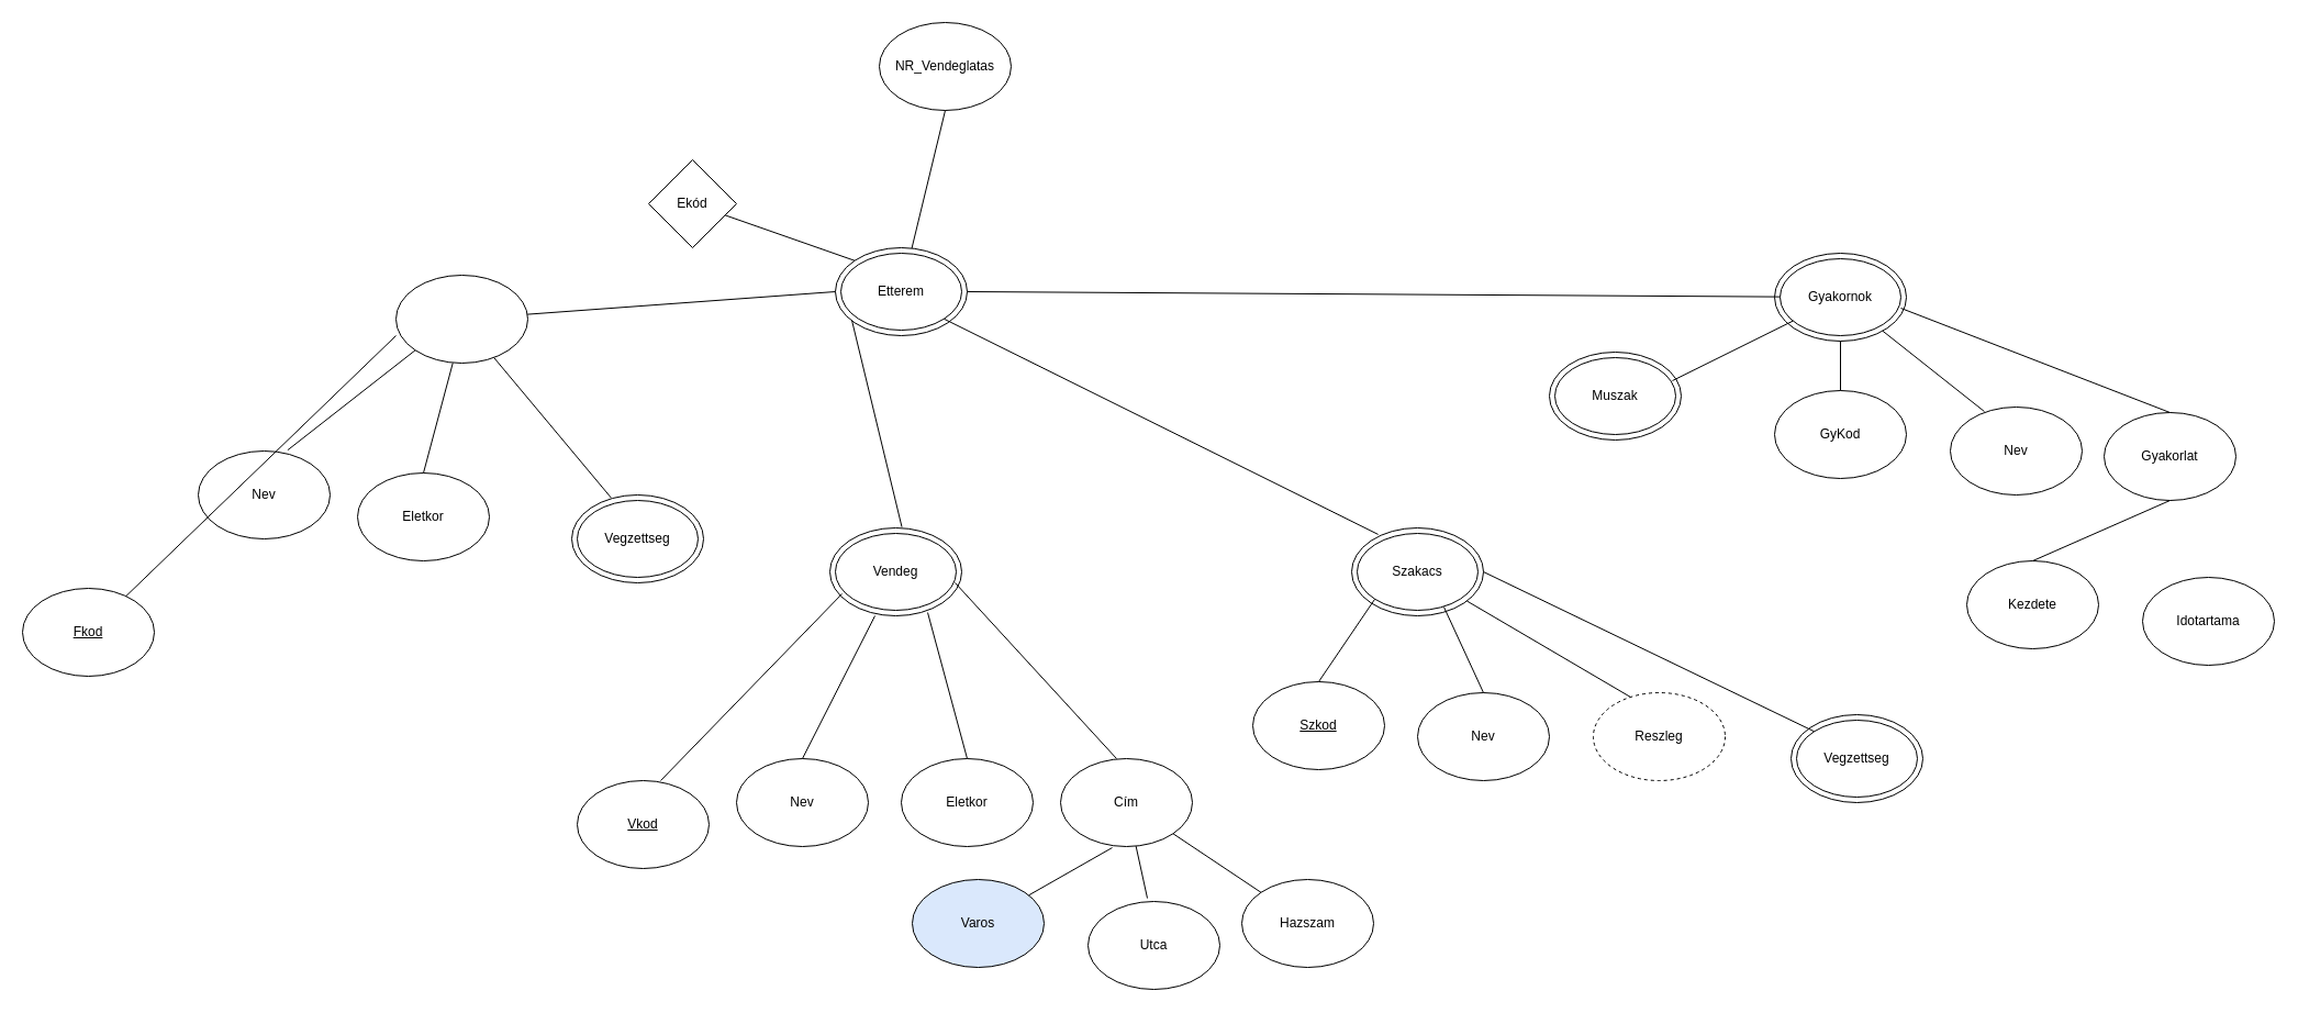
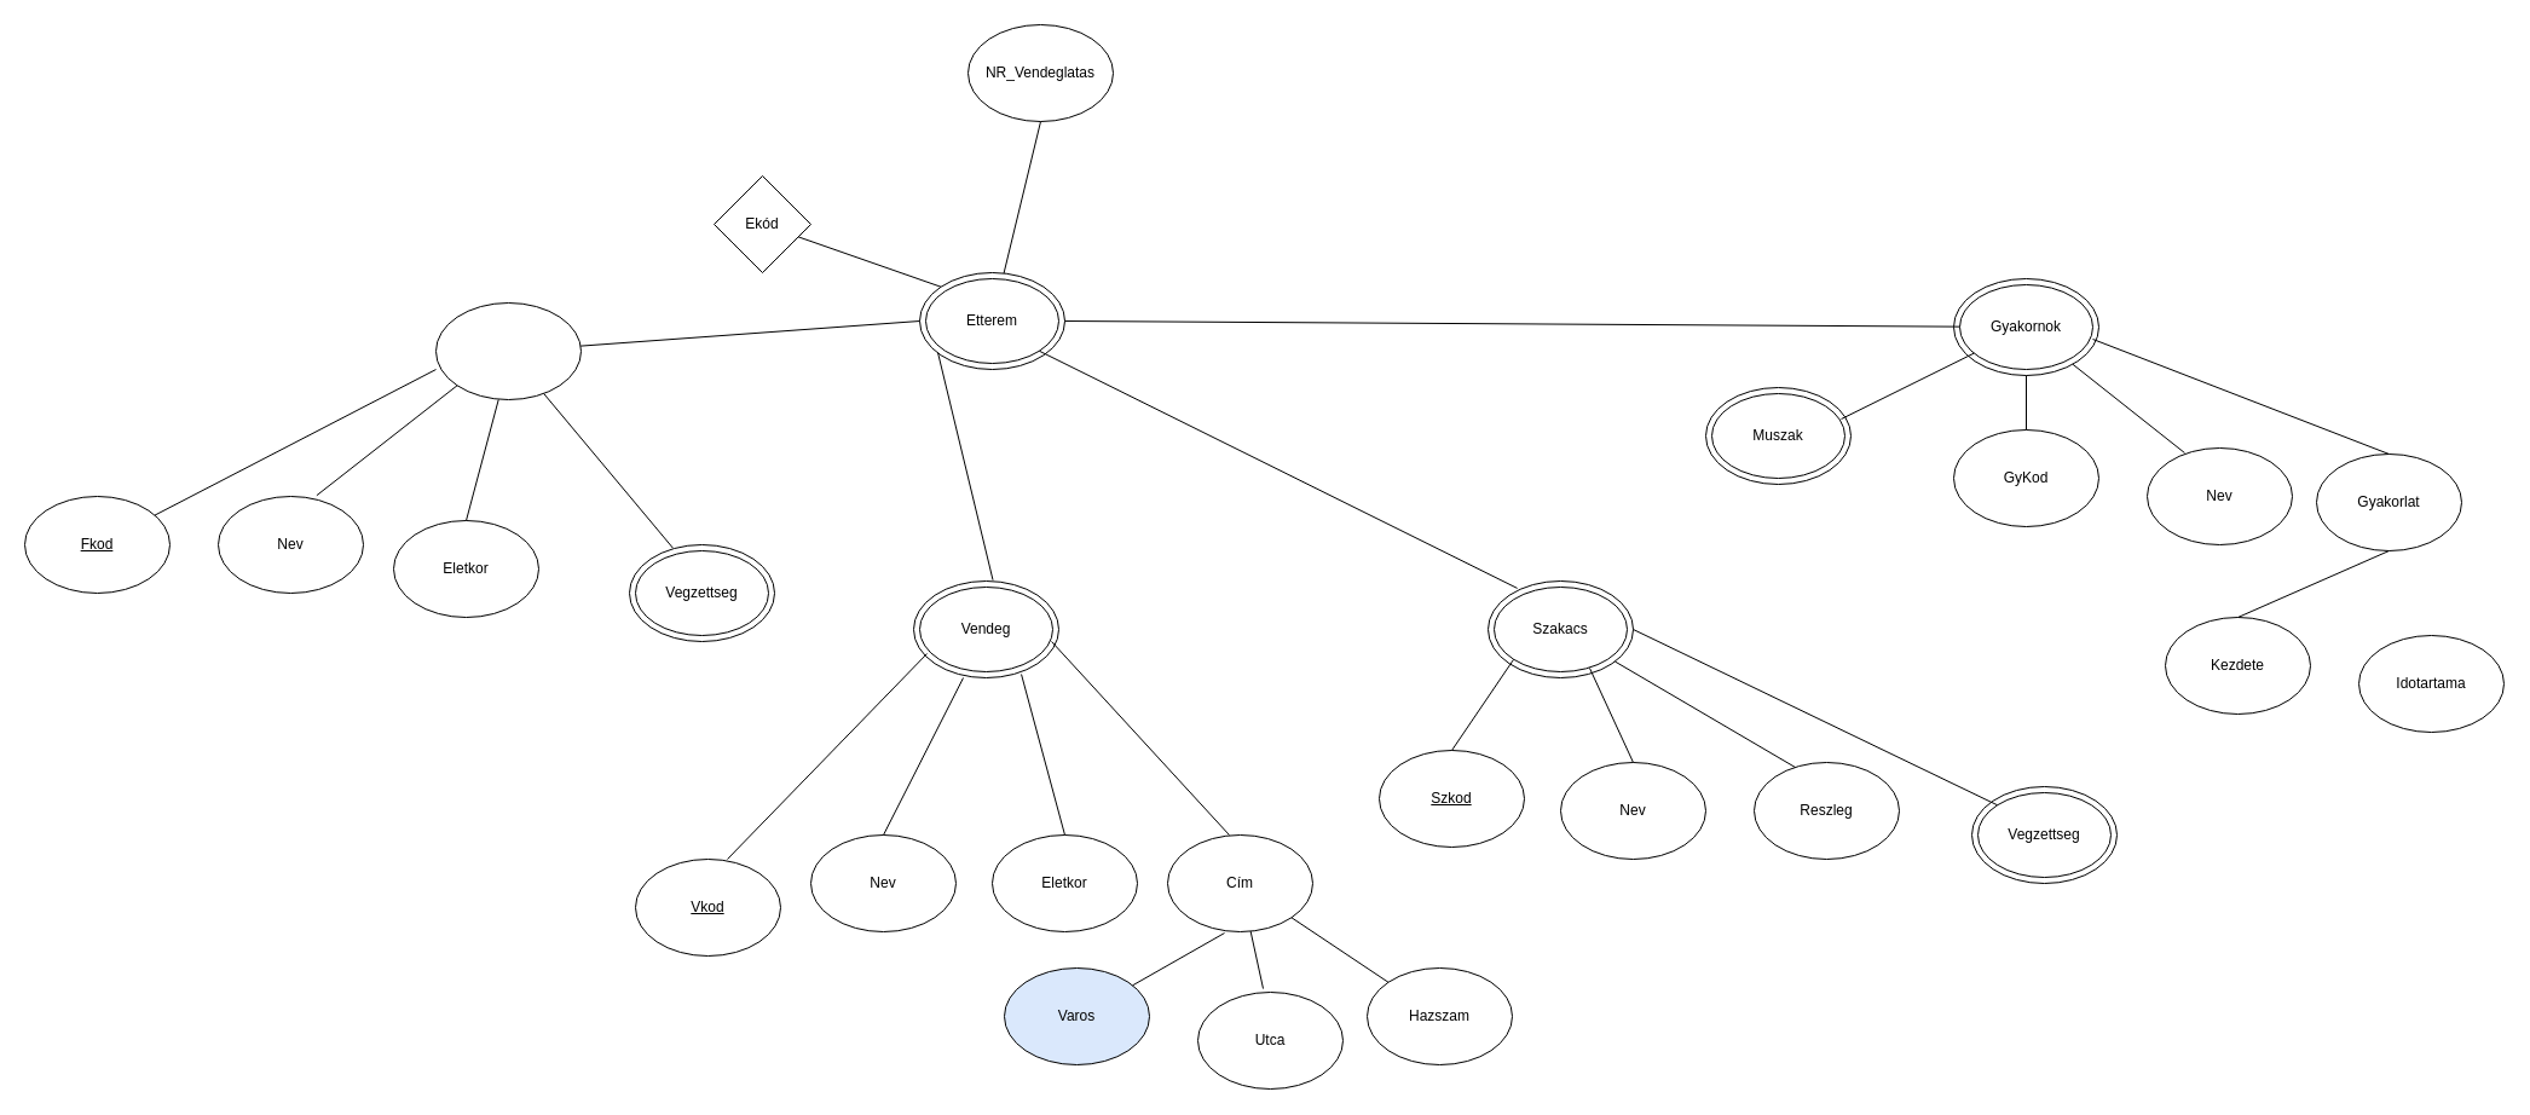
  <mxCell id="0" />
  <mxCell id="1" parent="0" />
  <mxCell id="2" value="" style="ellipse;whiteSpace=wrap;html=1;" vertex="1" parent="1"><mxGeometry x="760" y="225" width="120" height="80" as="geometry" /></mxCell>
  <mxCell id="3" value="Etterem" style="ellipse;whiteSpace=wrap;html=1;" vertex="1" parent="1"><mxGeometry x="765" y="230" width="110" height="70" as="geometry" /></mxCell>
  <mxCell id="4" value="" style="ellipse;whiteSpace=wrap;html=1;" vertex="1" parent="1"><mxGeometry x="755" y="480" width="120" height="80" as="geometry" /></mxCell>
  <mxCell id="5" value="Vendeg" style="ellipse;whiteSpace=wrap;html=1;" vertex="1" parent="1"><mxGeometry x="760" y="485" width="110" height="70" as="geometry" /></mxCell>
  <mxCell id="6" value="" style="ellipse;whiteSpace=wrap;html=1;" vertex="1" parent="1"><mxGeometry x="1230" y="480" width="120" height="80" as="geometry" /></mxCell>
  <mxCell id="7" value="&lt;span style=&quot;white-space: pre;&quot;&gt;Szakacs&lt;br&gt;&lt;/span&gt;" style="ellipse;whiteSpace=wrap;html=1;" vertex="1" parent="1"><mxGeometry x="1235" y="485" width="110" height="70" as="geometry" /></mxCell>
  <mxCell id="8" value="" style="ellipse;whiteSpace=wrap;html=1;" vertex="1" parent="1"><mxGeometry x="360" y="250" width="120" height="80" as="geometry" /></mxCell>
  <mxCell id="9" value="" style="ellipse;whiteSpace=wrap;html=1;" vertex="1" parent="1"><mxGeometry x="1615" y="230" width="120" height="80" as="geometry" /></mxCell>
  <mxCell id="10" value="Gyakornok" style="ellipse;whiteSpace=wrap;html=1;" vertex="1" parent="1"><mxGeometry x="1620" y="235" width="110" height="70" as="geometry" /></mxCell>
  <mxCell id="11" value="NR_Vendeglatas" style="ellipse;whiteSpace=wrap;html=1;" vertex="1" parent="1"><mxGeometry x="800" y="20" width="120" height="80" as="geometry" /></mxCell>
  <mxCell id="12" value="Nev" style="ellipse;whiteSpace=wrap;html=1;" vertex="1" parent="1"><mxGeometry x="180" y="410" width="120" height="80" as="geometry" /></mxCell>
  <mxCell id="13" value="Eletkor" style="ellipse;whiteSpace=wrap;html=1;" vertex="1" parent="1"><mxGeometry x="325" y="430" width="120" height="80" as="geometry" /></mxCell>
- <mxCell id="14" value="&lt;u&gt;Fkod&lt;/u&gt;" style="ellipse;whiteSpace=wrap;html=1;" vertex="1" parent="1"><mxGeometry x="20" y="535" width="120" height="80" as="geometry" /></mxCell>
+ <mxCell id="14" value="&lt;u&gt;Fkod&lt;/u&gt;" style="ellipse;whiteSpace=wrap;html=1;" vertex="1" parent="1"><mxGeometry x="20" y="410" width="120" height="80" as="geometry" /></mxCell>
  <mxCell id="15" value="" style="ellipse;whiteSpace=wrap;html=1;" vertex="1" parent="1"><mxGeometry x="520" y="450" width="120" height="80" as="geometry" /></mxCell>
  <mxCell id="16" value="Vegzettseg" style="ellipse;whiteSpace=wrap;html=1;" vertex="1" parent="1"><mxGeometry x="525" y="455" width="110" height="70" as="geometry" /></mxCell>
  <mxCell id="17" value="" style="endArrow=none;html=1;rounded=0;entryX=0.431;entryY=0.999;entryDx=0;entryDy=0;entryPerimeter=0;exitX=0.5;exitY=0;exitDx=0;exitDy=0;" edge="1" parent="1" source="13" target="8"><mxGeometry width="50" height="50" relative="1" as="geometry"><mxPoint x="520" y="410" as="sourcePoint" /><mxPoint x="570" y="360" as="targetPoint" /></mxGeometry></mxCell>
  <mxCell id="18" value="" style="endArrow=none;html=1;rounded=0;entryX=0;entryY=1;entryDx=0;entryDy=0;exitX=0.678;exitY=-0.01;exitDx=0;exitDy=0;exitPerimeter=0;" edge="1" parent="1" source="12" target="8"><mxGeometry width="50" height="50" relative="1" as="geometry"><mxPoint x="290" y="370" as="sourcePoint" /><mxPoint x="340" y="320" as="targetPoint" /></mxGeometry></mxCell>
  <mxCell id="19" value="" style="endArrow=none;html=1;rounded=0;entryX=0;entryY=0.688;entryDx=0;entryDy=0;entryPerimeter=0;" edge="1" parent="1" source="14" target="8"><mxGeometry width="50" height="50" relative="1" as="geometry"><mxPoint x="210" y="360" as="sourcePoint" /><mxPoint x="260" y="310" as="targetPoint" /></mxGeometry></mxCell>
  <mxCell id="20" value="" style="endArrow=none;html=1;rounded=0;exitX=0.299;exitY=0.033;exitDx=0;exitDy=0;exitPerimeter=0;" edge="1" parent="1" source="15" target="8"><mxGeometry width="50" height="50" relative="1" as="geometry"><mxPoint x="490" y="410" as="sourcePoint" /><mxPoint x="540" y="360" as="targetPoint" /></mxGeometry></mxCell>
  <mxCell id="21" value="" style="endArrow=none;html=1;rounded=0;entryX=0;entryY=0.5;entryDx=0;entryDy=0;" edge="1" parent="1" source="8" target="2"><mxGeometry width="50" height="50" relative="1" as="geometry"><mxPoint x="740" y="380" as="sourcePoint" /><mxPoint x="790" y="330" as="targetPoint" /></mxGeometry></mxCell>
  <mxCell id="22" value="" style="endArrow=none;html=1;rounded=0;entryX=0.5;entryY=1;entryDx=0;entryDy=0;" edge="1" parent="1" source="2" target="11"><mxGeometry width="50" height="50" relative="1" as="geometry"><mxPoint x="960" y="210" as="sourcePoint" /><mxPoint x="1010" y="160" as="targetPoint" /></mxGeometry></mxCell>
  <mxCell id="23" value="" style="endArrow=none;html=1;rounded=0;entryX=0.091;entryY=0.871;entryDx=0;entryDy=0;entryPerimeter=0;exitX=0.546;exitY=-0.01;exitDx=0;exitDy=0;exitPerimeter=0;" edge="1" parent="1" source="4" target="3"><mxGeometry width="50" height="50" relative="1" as="geometry"><mxPoint x="1050" y="220" as="sourcePoint" /><mxPoint x="1100" y="170" as="targetPoint" /></mxGeometry></mxCell>
  <mxCell id="24" value="" style="endArrow=none;html=1;rounded=0;exitX=0.201;exitY=0.074;exitDx=0;exitDy=0;exitPerimeter=0;entryX=1;entryY=1;entryDx=0;entryDy=0;" edge="1" parent="1" source="6" target="3"><mxGeometry width="50" height="50" relative="1" as="geometry"><mxPoint x="1210" y="290" as="sourcePoint" /><mxPoint x="1260" y="240" as="targetPoint" /></mxGeometry></mxCell>
  <mxCell id="25" value="" style="endArrow=none;html=1;rounded=0;entryX=1;entryY=0.5;entryDx=0;entryDy=0;" edge="1" parent="1" source="10" target="2"><mxGeometry width="50" height="50" relative="1" as="geometry"><mxPoint x="1220" y="170" as="sourcePoint" /><mxPoint x="1270" y="120" as="targetPoint" /></mxGeometry></mxCell>
  <mxCell id="26" value="Nev" style="ellipse;whiteSpace=wrap;html=1;" vertex="1" parent="1"><mxGeometry x="670" y="690" width="120" height="80" as="geometry" /></mxCell>
  <mxCell id="27" value="Eletkor" style="ellipse;whiteSpace=wrap;html=1;" vertex="1" parent="1"><mxGeometry x="820" y="690" width="120" height="80" as="geometry" /></mxCell>
  <mxCell id="28" value="&lt;u&gt;Vkod&lt;/u&gt;" style="ellipse;whiteSpace=wrap;html=1;" vertex="1" parent="1"><mxGeometry x="525" y="710" width="120" height="80" as="geometry" /></mxCell>
  <mxCell id="29" value="Cím" style="ellipse;whiteSpace=wrap;html=1;" vertex="1" parent="1"><mxGeometry x="965" y="690" width="120" height="80" as="geometry" /></mxCell>
  <mxCell id="30" value="" style="endArrow=none;html=1;rounded=0;exitX=0.633;exitY=0;exitDx=0;exitDy=0;exitPerimeter=0;entryX=0.055;entryY=0.786;entryDx=0;entryDy=0;entryPerimeter=0;" edge="1" parent="1" source="28" target="5"><mxGeometry width="50" height="50" relative="1" as="geometry"><mxPoint x="630" y="540" as="sourcePoint" /><mxPoint x="680" y="490" as="targetPoint" /></mxGeometry></mxCell>
  <mxCell id="31" value="" style="endArrow=none;html=1;rounded=0;exitX=0.5;exitY=0;exitDx=0;exitDy=0;entryX=0.342;entryY=1;entryDx=0;entryDy=0;entryPerimeter=0;" edge="1" parent="1" source="26" target="4"><mxGeometry width="50" height="50" relative="1" as="geometry"><mxPoint x="630" y="540" as="sourcePoint" /><mxPoint x="680" y="490" as="targetPoint" /></mxGeometry></mxCell>
  <mxCell id="32" value="" style="endArrow=none;html=1;rounded=0;entryX=0.742;entryY=0.963;entryDx=0;entryDy=0;entryPerimeter=0;exitX=0.5;exitY=0;exitDx=0;exitDy=0;" edge="1" parent="1" source="27" target="4"><mxGeometry width="50" height="50" relative="1" as="geometry"><mxPoint x="860" y="640" as="sourcePoint" /><mxPoint x="910" y="590" as="targetPoint" /></mxGeometry></mxCell>
  <mxCell id="33" value="" style="endArrow=none;html=1;rounded=0;entryX=0.991;entryY=0.643;entryDx=0;entryDy=0;entryPerimeter=0;exitX=0.425;exitY=0;exitDx=0;exitDy=0;exitPerimeter=0;" edge="1" parent="1" source="29" target="5"><mxGeometry width="50" height="50" relative="1" as="geometry"><mxPoint x="950" y="690" as="sourcePoint" /><mxPoint x="1000" y="640" as="targetPoint" /></mxGeometry></mxCell>
  <mxCell id="34" value="Varos" style="ellipse;whiteSpace=wrap;html=1;fillColor=#dae8fc;" vertex="1" parent="1"><mxGeometry x="830" y="800" width="120" height="80" as="geometry" /></mxCell>
  <mxCell id="35" value="Utca" style="ellipse;whiteSpace=wrap;html=1;" vertex="1" parent="1"><mxGeometry x="990" y="820" width="120" height="80" as="geometry" /></mxCell>
  <mxCell id="36" value="Hazszam" style="ellipse;whiteSpace=wrap;html=1;" vertex="1" parent="1"><mxGeometry x="1130" y="800" width="120" height="80" as="geometry" /></mxCell>
  <mxCell id="37" value="" style="endArrow=none;html=1;rounded=0;entryX=0.392;entryY=1.013;entryDx=0;entryDy=0;entryPerimeter=0;" edge="1" parent="1" source="34" target="29"><mxGeometry width="50" height="50" relative="1" as="geometry"><mxPoint x="630" y="540" as="sourcePoint" /><mxPoint x="680" y="490" as="targetPoint" /></mxGeometry></mxCell>
  <mxCell id="38" value="" style="endArrow=none;html=1;rounded=0;exitX=0.45;exitY=-0.037;exitDx=0;exitDy=0;exitPerimeter=0;" edge="1" parent="1" source="35" target="29"><mxGeometry width="50" height="50" relative="1" as="geometry"><mxPoint x="1070" y="820" as="sourcePoint" /><mxPoint x="1120" y="770" as="targetPoint" /></mxGeometry></mxCell>
  <mxCell id="39" value="" style="endArrow=none;html=1;rounded=0;" edge="1" parent="1" source="36" target="29"><mxGeometry width="50" height="50" relative="1" as="geometry"><mxPoint x="1160" y="750" as="sourcePoint" /><mxPoint x="1210" y="700" as="targetPoint" /></mxGeometry></mxCell>
  <mxCell id="40" value="Nev" style="ellipse;whiteSpace=wrap;html=1;" vertex="1" parent="1"><mxGeometry x="1290" y="630" width="120" height="80" as="geometry" /></mxCell>
  <mxCell id="41" value="&lt;u&gt;Szkod&lt;/u&gt;" style="ellipse;whiteSpace=wrap;html=1;" vertex="1" parent="1"><mxGeometry x="1140" y="620" width="120" height="80" as="geometry" /></mxCell>
- <mxCell id="42" value="Reszleg" style="ellipse;whiteSpace=wrap;html=1;dashed=1;" vertex="1" parent="1"><mxGeometry x="1450" y="630" width="120" height="80" as="geometry" /></mxCell>
+ <mxCell id="42" value="Reszleg" style="ellipse;whiteSpace=wrap;html=1;" vertex="1" parent="1"><mxGeometry x="1450" y="630" width="120" height="80" as="geometry" /></mxCell>
  <mxCell id="43" value="" style="endArrow=none;html=1;rounded=0;exitX=0.5;exitY=0;exitDx=0;exitDy=0;entryX=0;entryY=1;entryDx=0;entryDy=0;" edge="1" parent="1" source="41" target="7"><mxGeometry width="50" height="50" relative="1" as="geometry"><mxPoint x="1060" y="570" as="sourcePoint" /><mxPoint x="1110" y="520" as="targetPoint" /></mxGeometry></mxCell>
  <mxCell id="44" value="" style="endArrow=none;html=1;rounded=0;exitX=0.718;exitY=0.957;exitDx=0;exitDy=0;entryX=0.5;entryY=0;entryDx=0;entryDy=0;exitPerimeter=0;" edge="1" parent="1" source="7" target="40"><mxGeometry width="50" height="50" relative="1" as="geometry"><mxPoint x="1210" y="630" as="sourcePoint" /><mxPoint x="1261.109" y="554.749" as="targetPoint" /></mxGeometry></mxCell>
  <mxCell id="45" value="" style="endArrow=none;html=1;rounded=0;exitX=0.283;exitY=0.05;exitDx=0;exitDy=0;exitPerimeter=0;" edge="1" parent="1" source="42" target="6"><mxGeometry width="50" height="50" relative="1" as="geometry"><mxPoint x="1323.98" y="561.99" as="sourcePoint" /><mxPoint x="1360" y="640" as="targetPoint" /></mxGeometry></mxCell>
  <mxCell id="46" value="" style="ellipse;whiteSpace=wrap;html=1;" vertex="1" parent="1"><mxGeometry x="1630" y="650" width="120" height="80" as="geometry" /></mxCell>
  <mxCell id="47" value="Vegzettseg" style="ellipse;whiteSpace=wrap;html=1;" vertex="1" parent="1"><mxGeometry x="1635" y="655" width="110" height="70" as="geometry" /></mxCell>
  <mxCell id="48" value="" style="endArrow=none;html=1;rounded=0;exitX=0;exitY=0;exitDx=0;exitDy=0;entryX=1;entryY=0.5;entryDx=0;entryDy=0;" edge="1" parent="1" source="47" target="6"><mxGeometry width="50" height="50" relative="1" as="geometry"><mxPoint x="1493.96" y="644" as="sourcePoint" /><mxPoint x="1344.909" y="556.526" as="targetPoint" /></mxGeometry></mxCell>
  <mxCell id="49" value="Idotartama" style="ellipse;whiteSpace=wrap;html=1;" vertex="1" parent="1"><mxGeometry x="1950" y="525" width="120" height="80" as="geometry" /></mxCell>
  <mxCell id="50" value="Kezdete" style="ellipse;whiteSpace=wrap;html=1;" vertex="1" parent="1"><mxGeometry x="1790" y="510" width="120" height="80" as="geometry" /></mxCell>
  <mxCell id="51" value="GyKod" style="ellipse;whiteSpace=wrap;html=1;" vertex="1" parent="1"><mxGeometry x="1615" y="355" width="120" height="80" as="geometry" /></mxCell>
  <mxCell id="52" value="Nev" style="ellipse;whiteSpace=wrap;html=1;" vertex="1" parent="1"><mxGeometry x="1775" y="370" width="120" height="80" as="geometry" /></mxCell>
  <mxCell id="53" value="Gyakorlat" style="ellipse;whiteSpace=wrap;html=1;" vertex="1" parent="1"><mxGeometry x="1915" y="375" width="120" height="80" as="geometry" /></mxCell>
  <mxCell id="54" value="" style="endArrow=none;html=1;rounded=0;exitX=0.5;exitY=0;exitDx=0;exitDy=0;" edge="1" parent="1" source="51" target="9"><mxGeometry width="50" height="50" relative="1" as="geometry"><mxPoint x="1710" y="370" as="sourcePoint" /><mxPoint x="1760" y="320" as="targetPoint" /></mxGeometry></mxCell>
  <mxCell id="55" value="" style="endArrow=none;html=1;rounded=0;exitX=0.258;exitY=0.05;exitDx=0;exitDy=0;exitPerimeter=0;" edge="1" parent="1" source="52" target="9"><mxGeometry width="50" height="50" relative="1" as="geometry"><mxPoint x="1685" y="365" as="sourcePoint" /><mxPoint x="1685" y="320" as="targetPoint" /></mxGeometry></mxCell>
  <mxCell id="56" value="" style="endArrow=none;html=1;rounded=0;exitX=0.5;exitY=0;exitDx=0;exitDy=0;entryX=1;entryY=0.643;entryDx=0;entryDy=0;entryPerimeter=0;" edge="1" parent="1" source="53" target="10"><mxGeometry width="50" height="50" relative="1" as="geometry"><mxPoint x="1902.55" y="355" as="sourcePoint" /><mxPoint x="1810.001" y="281.729" as="targetPoint" /></mxGeometry></mxCell>
  <mxCell id="57" value="" style="endArrow=none;html=1;rounded=0;exitX=0.5;exitY=1;exitDx=0;exitDy=0;entryX=0.5;entryY=0;entryDx=0;entryDy=0;" edge="1" parent="1" source="53" target="50"><mxGeometry width="50" height="50" relative="1" as="geometry"><mxPoint x="1985" y="385" as="sourcePoint" /><mxPoint x="1740" y="290.01" as="targetPoint" /></mxGeometry></mxCell>
  <mxCell id="58" value="" style="ellipse;whiteSpace=wrap;html=1;" vertex="1" parent="1"><mxGeometry x="1410" y="320" width="120" height="80" as="geometry" /></mxCell>
  <mxCell id="59" value="Muszak" style="ellipse;whiteSpace=wrap;html=1;" vertex="1" parent="1"><mxGeometry x="1415" y="325" width="110" height="70" as="geometry" /></mxCell>
  <mxCell id="60" value="" style="endArrow=none;html=1;rounded=0;exitX=0.973;exitY=0.3;exitDx=0;exitDy=0;exitPerimeter=0;" edge="1" parent="1" source="59" target="10"><mxGeometry width="50" height="50" relative="1" as="geometry"><mxPoint x="1560" y="340" as="sourcePoint" /><mxPoint x="1610" y="290" as="targetPoint" /></mxGeometry></mxCell>
  <mxCell id="61" value="Ekód" style="rhombus;whiteSpace=wrap;html=1;" vertex="1" parent="1"><mxGeometry x="590" y="145" width="80" height="80" as="geometry" /></mxCell>
  <mxCell id="62" value="" style="endArrow=none;html=1;rounded=0;entryX=0;entryY=0;entryDx=0;entryDy=0;" edge="1" parent="1" source="61" target="2"><mxGeometry width="50" height="50" relative="1" as="geometry"><mxPoint x="700" y="225" as="sourcePoint" /><mxPoint x="750" y="175" as="targetPoint" /></mxGeometry></mxCell>
